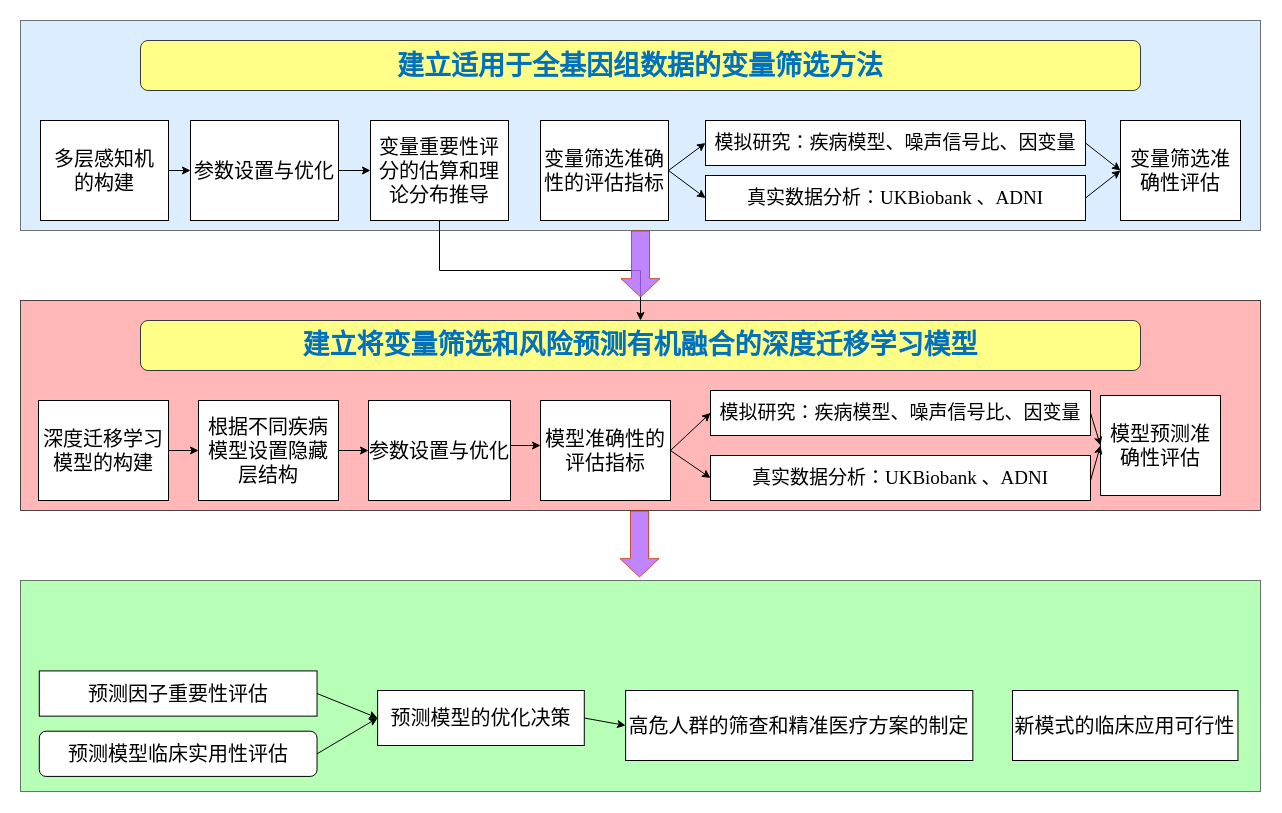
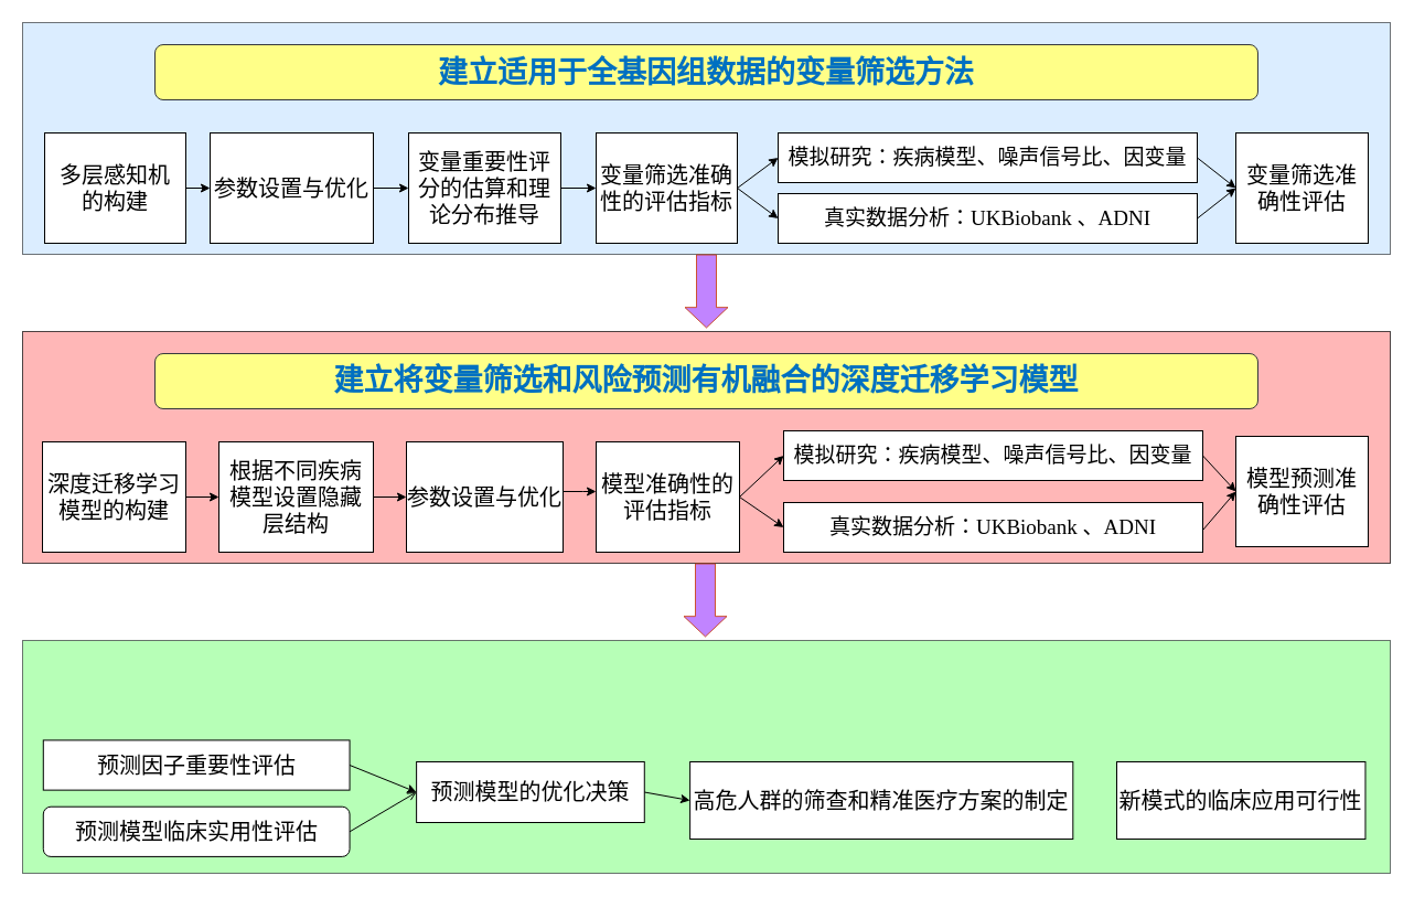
  <mxCell id="0" />
  <mxCell id="1" parent="0" />
  <mxCell id="2" value="" style="rounded=0;whiteSpace=wrap;html=1;fontColor=#ffffff;fillColor=#FF9999;opacity=70;" parent="1" vertex="1"><mxGeometry x="20" y="300" width="1240" height="210" as="geometry" /></mxCell>
  <mxCell id="3" value="&lt;font style=&quot;font-size: 27px;&quot;&gt;&lt;b style=&quot;font-size: 27px;&quot;&gt;&lt;span style=&quot;font-family: kaiti; color: rgb(0, 112, 193); font-size: 27px;&quot; lang=&quot;ZH-CN&quot;&gt;建立将变量筛选和风险预测有机融合的深度迁移学习模型&lt;/span&gt;&lt;/b&gt;&lt;/font&gt;" style="rounded=1;whiteSpace=wrap;html=1;fillColor=#ffff88;strokeColor=#36393d;fontSize=27;" parent="1" vertex="1"><mxGeometry x="140" y="320" width="1000" height="50" as="geometry" /></mxCell>
  <mxCell id="4" style="edgeStyle=orthogonalEdgeStyle;rounded=0;orthogonalLoop=1;jettySize=auto;html=1;exitX=0.5;exitY=1;exitDx=0;exitDy=0;" parent="1" source="3" target="3" edge="1"><mxGeometry x="50" y="320" as="geometry" /></mxCell>
  <mxCell id="5" value="&lt;font style=&quot;font-size: 20px&quot;&gt;深度迁移学习模型的构建&lt;/font&gt;" style="rounded=0;whiteSpace=wrap;html=1;" parent="1" vertex="1"><mxGeometry x="38" y="400" width="130" height="100" as="geometry" /></mxCell>
  <mxCell id="6" value="&lt;font style=&quot;font-size: 20px&quot;&gt;参数设置与优化&lt;/font&gt;" style="rounded=0;whiteSpace=wrap;html=1;" parent="1" vertex="1"><mxGeometry x="368" y="400" width="142" height="100" as="geometry" /></mxCell>
  <mxCell id="7" value="&lt;font style=&quot;font-size: 20px&quot;&gt;模型准确性的评估指标&lt;/font&gt;" style="rounded=0;whiteSpace=wrap;html=1;" parent="1" vertex="1"><mxGeometry x="540" y="400" width="130" height="100" as="geometry" /></mxCell>
  <mxCell id="8" value="" style="edgeStyle=orthogonalEdgeStyle;rounded=0;orthogonalLoop=1;jettySize=auto;html=1;" parent="1" source="6" target="7" edge="1"><mxGeometry x="100" y="390" as="geometry"><Array as="points"><mxPoint x="528" y="445" /><mxPoint x="528" y="445" /></Array></mxGeometry></mxCell>
  <mxCell id="9" value="" style="edgeStyle=orthogonalEdgeStyle;rounded=0;orthogonalLoop=1;jettySize=auto;html=1;" parent="1" source="10" target="6" edge="1"><mxGeometry x="100" y="390" as="geometry" /></mxCell>
  <mxCell id="10" value="&lt;font style=&quot;font-size: 20px&quot;&gt;根据不同疾病模型设置隐藏层结构&lt;/font&gt;" style="rounded=0;whiteSpace=wrap;html=1;" parent="1" vertex="1"><mxGeometry x="198" y="400" width="140" height="100" as="geometry" /></mxCell>
  <mxCell id="11" value="" style="edgeStyle=orthogonalEdgeStyle;rounded=0;orthogonalLoop=1;jettySize=auto;html=1;" parent="1" source="5" target="10" edge="1"><mxGeometry x="100" y="390" as="geometry" /></mxCell>
  <mxCell id="12" value="" style="rounded=0;whiteSpace=wrap;html=1;strokeColor=#36393d;labelPosition=left;verticalLabelPosition=middle;align=right;verticalAlign=middle;fillColor=#CCE5FF;opacity=70;" parent="1" vertex="1"><mxGeometry x="20" y="20" width="1240" height="210" as="geometry" /></mxCell>
  <mxCell id="13" value="" style="group;fontSize=27;opacity=70;" parent="1" vertex="1" connectable="0"><mxGeometry x="20" y="580" width="1240" height="211" as="geometry" /></mxCell>
  <mxCell id="14" value="" style="rounded=0;whiteSpace=wrap;html=1;strokeColor=#36393d;fillColor=#99FF99;opacity=70;" parent="13" vertex="1"><mxGeometry width="1240.0" height="211" as="geometry" /></mxCell>
  <mxCell id="15" value="&lt;font style=&quot;font-size: 20px&quot;&gt;预测因子重要性评估&lt;/font&gt;" style="rounded=0;whiteSpace=wrap;html=1;" parent="13" vertex="1"><mxGeometry x="18.788" y="90.425" width="277.76" height="45.214" as="geometry" /></mxCell>
  <mxCell id="16" value="&lt;font style=&quot;font-size: 20px&quot;&gt;预测模型临床实用性评估&lt;/font&gt;" style="whiteSpace=wrap;html=1;rounded=1;" parent="13" vertex="1"><mxGeometry x="18.788" y="150.714" width="277.76" height="45.214" as="geometry" /></mxCell>
  <mxCell id="17" value="&lt;font style=&quot;font-size: 20px&quot;&gt;预测模型的优化决策&lt;/font&gt;" style="rounded=0;whiteSpace=wrap;html=1;" parent="13" vertex="1"><mxGeometry x="357.12" y="109.999" width="206.663" height="55" as="geometry" /></mxCell>
  <mxCell id="18" value="&lt;font style=&quot;font-size: 20px&quot;&gt;高危人群的筛查和精准医疗方案的制定&lt;/font&gt;" style="whiteSpace=wrap;html=1;rounded=0;" parent="13" vertex="1"><mxGeometry x="605.12" y="110" width="347.2" height="70" as="geometry" /></mxCell>
  <mxCell id="19" value="&lt;font style=&quot;font-size: 20px&quot;&gt;新模式的临床应用可行性&lt;/font&gt;" style="whiteSpace=wrap;html=1;rounded=0;" parent="13" vertex="1"><mxGeometry x="992.002" y="109.995" width="225.455" height="70" as="geometry" /></mxCell>
  <mxCell id="20" value="" style="endArrow=classic;html=1;exitX=1;exitY=0.5;exitDx=0;exitDy=0;entryX=0;entryY=0.5;entryDx=0;entryDy=0;" parent="13" source="15" target="17" edge="1"><mxGeometry width="50" height="50" relative="1" as="geometry"><mxPoint x="582.424" y="257.889" as="sourcePoint" /><mxPoint x="676.364" y="199.278" as="targetPoint" /></mxGeometry></mxCell>
- <mxCell id="21" value="" style="endArrow=classic;html=1;exitX=1;exitY=0.5;exitDx=0;exitDy=0;entryX=0;entryY=0.5;entryDx=0;entryDy=0;" parent="13" source="16" target="17" edge="1"><mxGeometry width="50" height="50" relative="1" as="geometry"><mxPoint x="582.424" y="257.889" as="sourcePoint" /><mxPoint x="676.364" y="199.278" as="targetPoint" /></mxGeometry></mxCell>
+ <mxCell id="21" value="" style="endArrow=open;html=1;exitX=1;exitY=0.5;exitDx=0;exitDy=0;entryX=0;entryY=0.5;entryDx=0;entryDy=0;" parent="13" source="16" target="17" edge="1"><mxGeometry width="50" height="50" relative="1" as="geometry"><mxPoint x="582.424" y="257.889" as="sourcePoint" /><mxPoint x="676.364" y="199.278" as="targetPoint" /></mxGeometry></mxCell>
  <mxCell id="22" value="" style="endArrow=classic;html=1;exitX=1;exitY=0.5;exitDx=0;exitDy=0;entryX=0;entryY=0.5;entryDx=0;entryDy=0;" parent="13" source="17" target="18" edge="1"><mxGeometry width="50" height="50" relative="1" as="geometry"><mxPoint x="582.424" y="257.889" as="sourcePoint" /><mxPoint x="676.364" y="199.278" as="targetPoint" /></mxGeometry></mxCell>
  <mxCell id="23" value="" style="endArrow=classic;html=1;exitX=1;exitY=0.5;exitDx=0;exitDy=0;entryX=0;entryY=0.5;entryDx=0;entryDy=0;" parent="1" source="37" target="24" edge="1"><mxGeometry width="50" height="50" relative="1" as="geometry"><mxPoint x="640" y="540" as="sourcePoint" /><mxPoint x="690" y="170" as="targetPoint" /></mxGeometry></mxCell>
  <mxCell id="24" value="&lt;div style=&quot;font-size: 19px&quot;&gt;模拟研究：疾病模型、噪声信号比、因变量&lt;/div&gt;" style="rounded=0;whiteSpace=wrap;html=1;align=center;" parent="1" vertex="1"><mxGeometry x="705" y="120" width="380" height="45" as="geometry" /></mxCell>
  <mxCell id="25" value="&lt;div style=&quot;font-size: 19px&quot;&gt;&lt;font style=&quot;font-size: 19px&quot; face=&quot;Times New Roman&quot;&gt;真实数据分析：&lt;/font&gt;&lt;font style=&quot;font-size: 19px&quot; face=&quot;Times New Roman&quot;&gt;UKBiobank 、ADNI&lt;/font&gt;&lt;/div&gt;" style="rounded=0;whiteSpace=wrap;html=1;align=center;" parent="1" vertex="1"><mxGeometry x="705" y="175" width="380" height="45" as="geometry" /></mxCell>
  <mxCell id="26" value="" style="endArrow=classic;html=1;exitX=1;exitY=0.5;exitDx=0;exitDy=0;entryX=0;entryY=0.5;entryDx=0;entryDy=0;" parent="1" source="37" target="25" edge="1"><mxGeometry width="50" height="50" relative="1" as="geometry"><mxPoint x="640" y="540" as="sourcePoint" /><mxPoint x="690" y="490" as="targetPoint" /></mxGeometry></mxCell>
  <mxCell id="27" value="&lt;font style=&quot;font-size: 20px&quot;&gt;变量筛选准确性评估&lt;/font&gt;" style="rounded=0;whiteSpace=wrap;html=1;" parent="1" vertex="1"><mxGeometry x="1120" y="120" width="120" height="100" as="geometry" /></mxCell>
  <mxCell id="28" value="&lt;div style=&quot;font-size: 19px&quot;&gt;模拟研究：疾病模型、噪声信号比、因变量&lt;/div&gt;" style="rounded=0;whiteSpace=wrap;html=1;" parent="1" vertex="1"><mxGeometry x="710" y="390" width="380" height="45" as="geometry" /></mxCell>
- <mxCell id="29" value="&lt;span style=&quot;font-size: 20px&quot;&gt;模型预测准确性评估&lt;/span&gt;" style="rounded=0;whiteSpace=wrap;html=1;" parent="1" vertex="1"><mxGeometry x="1100" y="395" width="120" height="100" as="geometry" /></mxCell>
+ <mxCell id="29" value="&lt;span style=&quot;font-size: 20px&quot;&gt;模型预测准确性评估&lt;/span&gt;" style="rounded=0;whiteSpace=wrap;html=1;" parent="1" vertex="1"><mxGeometry x="1120" y="395" width="120" height="100" as="geometry" /></mxCell>
  <mxCell id="30" value="" style="endArrow=classic;html=1;exitX=1;exitY=0.5;exitDx=0;exitDy=0;entryX=0;entryY=0.5;entryDx=0;entryDy=0;" parent="1" source="7" target="28" edge="1"><mxGeometry width="50" height="50" relative="1" as="geometry"><mxPoint x="640" y="540" as="sourcePoint" /><mxPoint x="690" y="490" as="targetPoint" /></mxGeometry></mxCell>
  <mxCell id="31" value="" style="endArrow=classic;html=1;exitX=1;exitY=0.5;exitDx=0;exitDy=0;entryX=0;entryY=0.5;entryDx=0;entryDy=0;" parent="1" source="7" target="40" edge="1"><mxGeometry width="50" height="50" relative="1" as="geometry"><mxPoint x="640" y="540" as="sourcePoint" /><mxPoint x="720" y="410" as="targetPoint" /></mxGeometry></mxCell>
  <mxCell id="32" value="&lt;div style=&quot;font-size: 20px&quot;&gt;&lt;font style=&quot;font-size: 20px&quot;&gt;多层感知机&lt;/font&gt;&lt;/div&gt;&lt;div style=&quot;font-size: 20px&quot;&gt;&lt;font style=&quot;font-size: 20px&quot;&gt;的构建&lt;/font&gt;&lt;/div&gt;" style="rounded=0;whiteSpace=wrap;html=1;strokeWidth=1;labelPosition=center;verticalLabelPosition=middle;align=center;verticalAlign=middle;gradientColor=#ffffff;" parent="1" vertex="1"><mxGeometry x="40" y="120" width="128" height="100" as="geometry" /></mxCell>
  <mxCell id="33" value="&lt;font style=&quot;font-size: 20px&quot;&gt;参数设置与优化&lt;/font&gt;" style="whiteSpace=wrap;html=1;rounded=0;" parent="1" vertex="1"><mxGeometry x="190" y="120" width="148" height="100" as="geometry" /></mxCell>
  <mxCell id="34" value="" style="edgeStyle=orthogonalEdgeStyle;rounded=0;orthogonalLoop=1;jettySize=auto;html=1;" parent="1" source="32" target="33" edge="1"><mxGeometry x="60" y="170" as="geometry" /></mxCell>
  <mxCell id="35" value="&lt;font style=&quot;font-size: 20px&quot;&gt;变量重要性评分的估算和理论分布推导&lt;/font&gt;" style="whiteSpace=wrap;html=1;rounded=0;" parent="1" vertex="1"><mxGeometry x="370" y="120" width="138" height="100" as="geometry" /></mxCell>
  <mxCell id="36" value="" style="edgeStyle=orthogonalEdgeStyle;rounded=0;orthogonalLoop=1;jettySize=auto;html=1;" parent="1" source="33" target="35" edge="1"><mxGeometry x="60" y="170" as="geometry" /></mxCell>
  <mxCell id="37" value="&lt;font style=&quot;font-size: 20px&quot;&gt;变量筛选准确性的评估指标&lt;/font&gt;" style="rounded=0;whiteSpace=wrap;html=1;" parent="1" vertex="1"><mxGeometry x="540" y="120" width="128" height="100" as="geometry" /></mxCell>
- <mxCell id="38" value="" style="edgeStyle=orthogonalEdgeStyle;rounded=0;orthogonalLoop=1;jettySize=auto;html=1;" parent="1" source="35" target="3" edge="1"><mxGeometry x="60" y="170" as="geometry" /></mxCell>
+ <mxCell id="38" value="" style="edgeStyle=orthogonalEdgeStyle;rounded=0;orthogonalLoop=1;jettySize=auto;html=1;" parent="1" source="35" target="37" edge="1"><mxGeometry x="60" y="170" as="geometry" /></mxCell>
  <mxCell id="39" value="&lt;font style=&quot;font-size: 27px;&quot;&gt;&lt;span style=&quot;font-size: 27px;&quot;&gt;&lt;span style=&quot;font-family: kaiti; color: rgb(0, 112, 193); font-size: 27px;&quot; lang=&quot;ZH-CN&quot;&gt;建立适用于全基因组数据的变量筛选方法&lt;/span&gt;&lt;/span&gt;&lt;/font&gt;" style="rounded=1;whiteSpace=wrap;html=1;fillColor=#ffff88;strokeColor=#36393d;fontStyle=1;fontSize=27;spacingTop=2;spacingLeft=0;rotation=0;align=center;" parent="1" vertex="1"><mxGeometry x="140" y="40" width="1000" height="50" as="geometry" /></mxCell>
  <mxCell id="40" value="&lt;div style=&quot;font-size: 19px&quot;&gt;&lt;font style=&quot;font-size: 19px&quot; face=&quot;Times New Roman&quot;&gt;真实数据分析：&lt;/font&gt;&lt;font style=&quot;font-size: 19px&quot; face=&quot;Times New Roman&quot;&gt;UKBiobank 、ADNI&lt;/font&gt;&lt;/div&gt;" style="rounded=0;whiteSpace=wrap;html=1;align=center;" vertex="1" parent="1"><mxGeometry x="710" y="455" width="380" height="45" as="geometry" /></mxCell>
  <mxCell id="41" value="" style="shape=flexArrow;endArrow=classic;html=1;width=18;endSize=5.79;strokeColor=#C73500;fillColor=#B266FF;opacity=80;" edge="1" parent="1"><mxGeometry width="50" height="50" relative="1" as="geometry"><mxPoint x="640" y="230" as="sourcePoint" /><mxPoint x="640" y="297" as="targetPoint" /></mxGeometry></mxCell>
  <mxCell id="42" value="" style="endArrow=classic;html=1;exitX=1;exitY=0.5;exitDx=0;exitDy=0;entryX=0;entryY=0.5;entryDx=0;entryDy=0;" edge="1" parent="1" source="25" target="27"><mxGeometry width="50" height="50" relative="1" as="geometry"><mxPoint x="1080" y="220" as="sourcePoint" /><mxPoint x="1130" y="170" as="targetPoint" /></mxGeometry></mxCell>
  <mxCell id="43" value="" style="endArrow=classic;html=1;exitX=1;exitY=0.5;exitDx=0;exitDy=0;" edge="1" parent="1" source="24"><mxGeometry width="50" height="50" relative="1" as="geometry"><mxPoint x="1090" y="140" as="sourcePoint" /><mxPoint x="1120" y="170" as="targetPoint" /><Array as="points" /></mxGeometry></mxCell>
  <mxCell id="44" value="" style="endArrow=classic;html=1;entryX=0;entryY=0.5;entryDx=0;entryDy=0;" edge="1" parent="1" target="29"><mxGeometry width="50" height="50" relative="1" as="geometry"><mxPoint x="1090" y="480" as="sourcePoint" /><mxPoint x="1140" y="435" as="targetPoint" /></mxGeometry></mxCell>
  <mxCell id="45" value="" style="endArrow=classic;html=1;entryX=0;entryY=0.5;entryDx=0;entryDy=0;exitX=1;exitY=0.5;exitDx=0;exitDy=0;" edge="1" parent="1" source="28" target="29"><mxGeometry width="50" height="50" relative="1" as="geometry"><mxPoint x="1090" y="420" as="sourcePoint" /><mxPoint x="1140" y="370" as="targetPoint" /></mxGeometry></mxCell>
  <mxCell id="46" value="" style="shape=flexArrow;endArrow=classic;html=1;width=18;endSize=5.79;strokeColor=#C73500;fillColor=#B266FF;opacity=80;" edge="1" parent="1"><mxGeometry width="50" height="50" relative="1" as="geometry"><mxPoint x="639" y="510" as="sourcePoint" /><mxPoint x="639" y="577" as="targetPoint" /></mxGeometry></mxCell>
